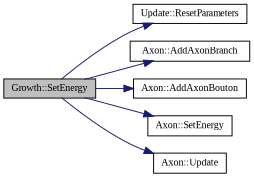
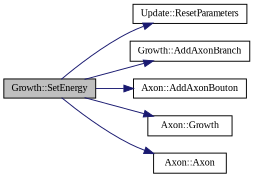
  digraph {
    fontname="Liberation Serif"
    rankdir=LR
    node [color=black fillcolor=white fontname="Liberation Serif" fontsize=10 shape=record style=filled]
    edge [color=midnightblue fontname="Liberation Serif" fontsize=10 labelfontname=Helvetica labelfontsize=10 style=solid]
    n1 [fillcolor=grey75 fontcolor=black height=0.2 label="Growth::SetEnergy" width=0.4]
    n2 [height=0.2 label="Update::ResetParameters" width=0.4]
-   n3 [height=0.2 label="Axon::AddAxonBranch" width=0.4]
+   n3 [height=0.2 label="Growth::AddAxonBranch" width=0.4]
    n4 [height=0.2 label="Axon::AddAxonBouton" width=0.4]
-   n5 [height=0.2 label="Axon::SetEnergy" width=0.4]
-   n6 [height=0.2 label="Axon::Update" width=0.4]
+   n5 [height=0.2 label="Axon::Growth" width=0.4]
+   n6 [height=0.2 label="Axon::Axon" width=0.4]
    n1 -> n2
    n1 -> n3
    n1 -> n4
    n1 -> n5
    n1 -> n6
  }
